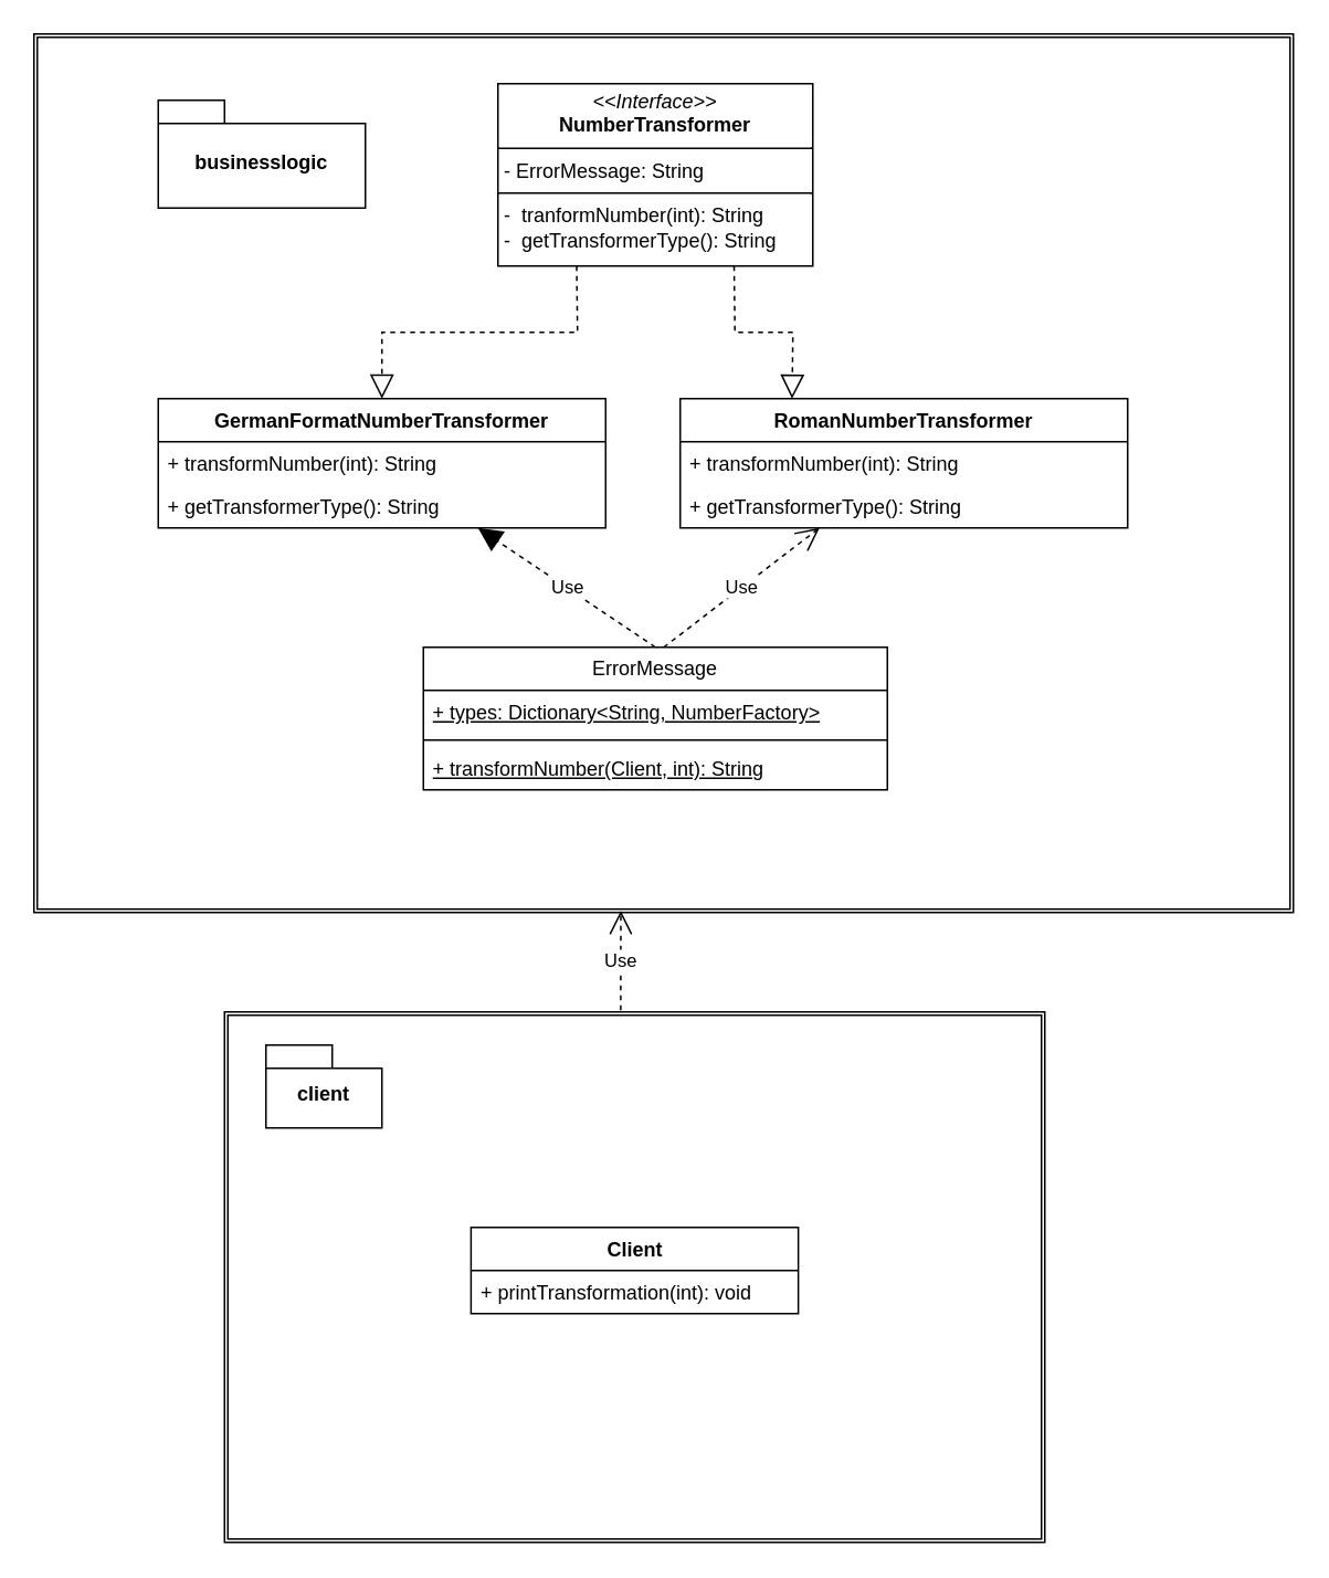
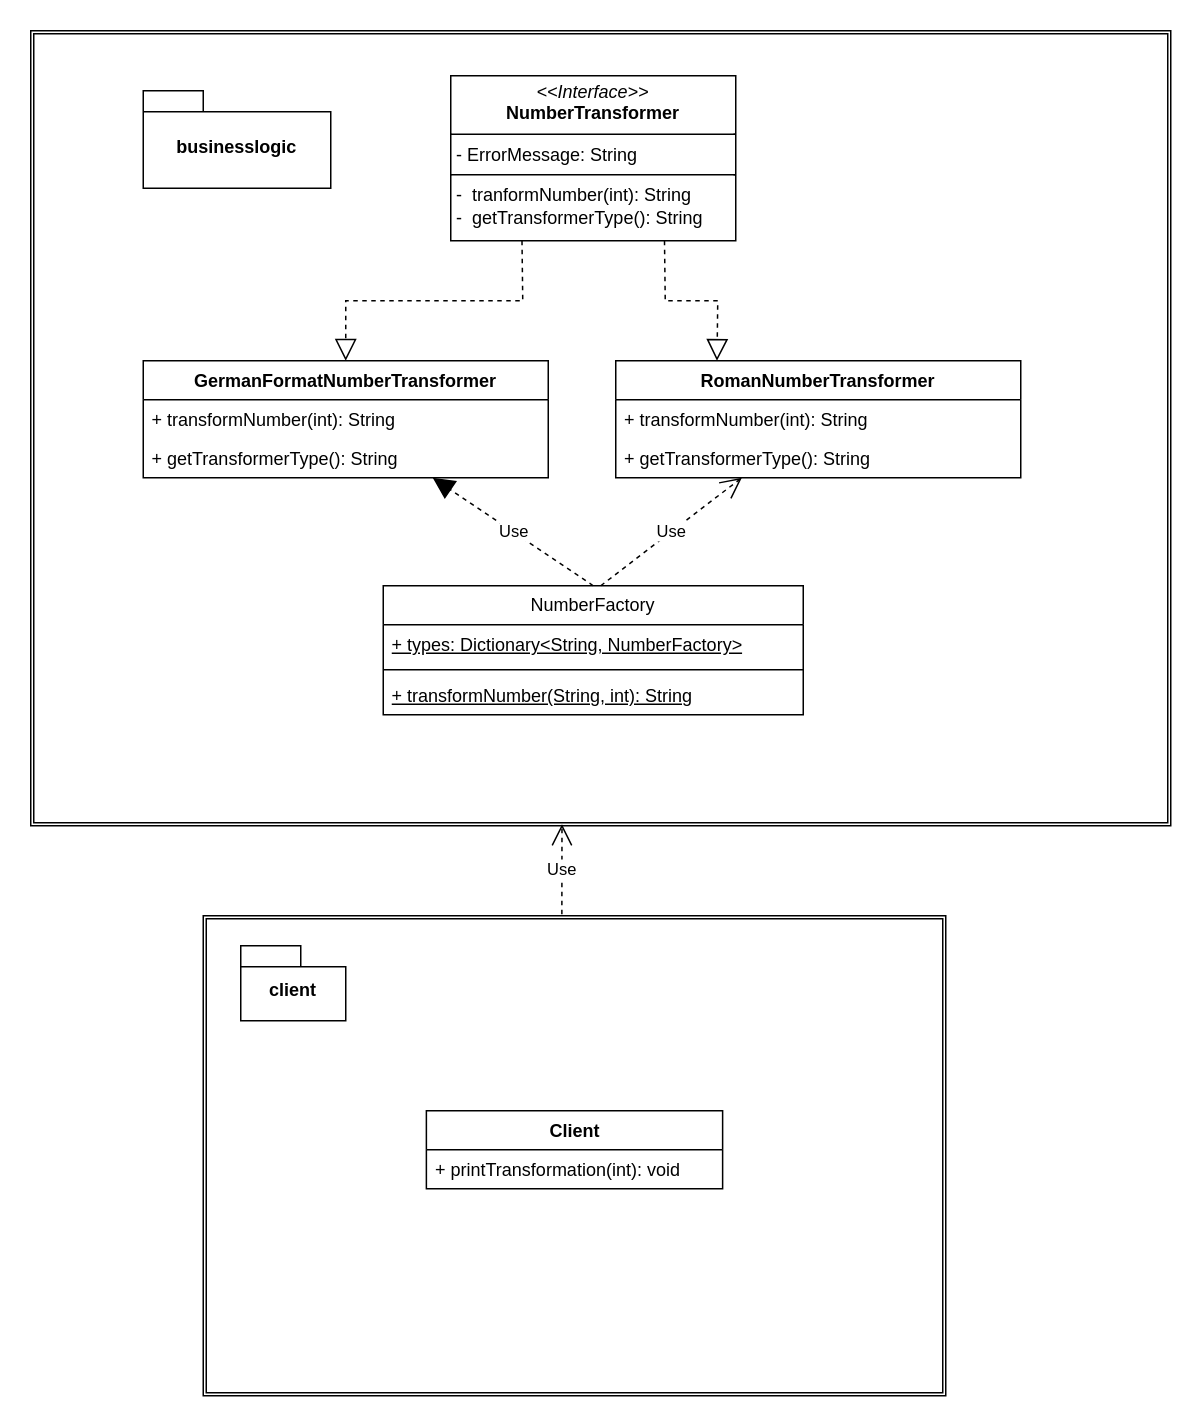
  <mxCell id="0" />
  <mxCell id="1" parent="0" />
  <mxCell id="2" value="" style="shape=ext;double=1;rounded=0;whiteSpace=wrap;html=1;" vertex="1" parent="1"><mxGeometry x="20" y="20" width="760" height="530" as="geometry" /></mxCell>
  <mxCell id="3" value="&lt;p style=&quot;margin:0px;margin-top:4px;text-align:center;&quot;&gt;&lt;i&gt;&amp;lt;&amp;lt;Interface&amp;gt;&amp;gt;&lt;/i&gt;&lt;br&gt;&lt;b&gt;NumberTransformer&lt;/b&gt;&lt;/p&gt;&lt;hr size=&quot;1&quot; style=&quot;border-style:solid;&quot;&gt;&lt;p style=&quot;margin:0px;margin-left:4px;&quot;&gt;- ErrorMessage: String&lt;br&gt;&lt;/p&gt;&lt;hr size=&quot;1&quot; style=&quot;border-style:solid;&quot;&gt;&lt;p style=&quot;margin:0px;margin-left:4px;&quot;&gt;-&amp;nbsp; tranformNumber(int): String&lt;br&gt;-&amp;nbsp; getTransformerType(): String&lt;/p&gt;" style="verticalAlign=top;align=left;overflow=fill;html=1;whiteSpace=wrap;" vertex="1" parent="1"><mxGeometry x="300" y="50" width="190" height="110" as="geometry" /></mxCell>
  <mxCell id="4" value="GermanFormatNumberTransformer" style="swimlane;fontStyle=1;align=center;verticalAlign=top;childLayout=stackLayout;horizontal=1;startSize=26;horizontalStack=0;resizeParent=1;resizeParentMax=0;resizeLast=0;collapsible=1;marginBottom=0;whiteSpace=wrap;html=1;" vertex="1" parent="1"><mxGeometry x="95" y="240" width="270" height="78" as="geometry" /></mxCell>
  <mxCell id="5" value="+ transformNumber(int): String" style="text;strokeColor=none;fillColor=none;align=left;verticalAlign=top;spacingLeft=4;spacingRight=4;overflow=hidden;rotatable=0;points=[[0,0.5],[1,0.5]];portConstraint=eastwest;whiteSpace=wrap;html=1;" vertex="1" parent="4"><mxGeometry y="26" width="270" height="26" as="geometry" /></mxCell>
  <mxCell id="6" value="+ getTransformerType(): String" style="text;strokeColor=none;fillColor=none;align=left;verticalAlign=top;spacingLeft=4;spacingRight=4;overflow=hidden;rotatable=0;points=[[0,0.5],[1,0.5]];portConstraint=eastwest;whiteSpace=wrap;html=1;" vertex="1" parent="4"><mxGeometry y="52" width="270" height="26" as="geometry" /></mxCell>
  <mxCell id="7" value="RomanNumberTransformer" style="swimlane;fontStyle=1;align=center;verticalAlign=top;childLayout=stackLayout;horizontal=1;startSize=26;horizontalStack=0;resizeParent=1;resizeParentMax=0;resizeLast=0;collapsible=1;marginBottom=0;whiteSpace=wrap;html=1;" vertex="1" parent="1"><mxGeometry x="410" y="240" width="270" height="78" as="geometry" /></mxCell>
  <mxCell id="8" value="+ transformNumber(int): String" style="text;strokeColor=none;fillColor=none;align=left;verticalAlign=top;spacingLeft=4;spacingRight=4;overflow=hidden;rotatable=0;points=[[0,0.5],[1,0.5]];portConstraint=eastwest;whiteSpace=wrap;html=1;" vertex="1" parent="7"><mxGeometry y="26" width="270" height="26" as="geometry" /></mxCell>
  <mxCell id="9" value="+ getTransformerType(): String" style="text;strokeColor=none;fillColor=none;align=left;verticalAlign=top;spacingLeft=4;spacingRight=4;overflow=hidden;rotatable=0;points=[[0,0.5],[1,0.5]];portConstraint=eastwest;whiteSpace=wrap;html=1;" vertex="1" parent="7"><mxGeometry y="52" width="270" height="26" as="geometry" /></mxCell>
  <mxCell id="10" value="" style="ellipse;whiteSpace=wrap;html=1;align=center;aspect=fixed;fillColor=none;strokeColor=none;resizable=0;perimeter=centerPerimeter;rotatable=0;allowArrows=0;points=[];outlineConnect=1;" vertex="1" parent="1"><mxGeometry x="390" y="370" width="10" height="10" as="geometry" /></mxCell>
  <mxCell id="11" value="" style="endArrow=block;dashed=1;endFill=0;endSize=12;html=1;rounded=0;exitX=0.25;exitY=1;exitDx=0;exitDy=0;entryX=0.5;entryY=0;entryDx=0;entryDy=0;" edge="1" parent="1" source="3" target="4"><mxGeometry width="160" relative="1" as="geometry"><mxPoint x="320" y="370" as="sourcePoint" /><mxPoint x="480" y="370" as="targetPoint" /><Array as="points"><mxPoint x="348" y="200" /><mxPoint x="230" y="200" /></Array></mxGeometry></mxCell>
  <mxCell id="12" value="" style="endArrow=block;dashed=1;endFill=0;endSize=12;html=1;rounded=0;exitX=0.75;exitY=1;exitDx=0;exitDy=0;entryX=0.25;entryY=0;entryDx=0;entryDy=0;" edge="1" parent="1" source="3" target="7"><mxGeometry width="160" relative="1" as="geometry"><mxPoint x="358" y="170" as="sourcePoint" /><mxPoint x="240" y="250" as="targetPoint" /><Array as="points"><mxPoint x="443" y="200" /><mxPoint x="478" y="200" /></Array></mxGeometry></mxCell>
- <mxCell id="13" value="ErrorMessage" style="swimlane;fontStyle=0;childLayout=stackLayout;horizontal=1;startSize=26;fillColor=none;horizontalStack=0;resizeParent=1;resizeParentMax=0;resizeLast=0;collapsible=1;marginBottom=0;whiteSpace=wrap;html=1;" vertex="1" parent="1"><mxGeometry x="255" y="390" width="280" height="86" as="geometry" /></mxCell>
+ <mxCell id="13" value="NumberFactory" style="swimlane;fontStyle=0;childLayout=stackLayout;horizontal=1;startSize=26;fillColor=none;horizontalStack=0;resizeParent=1;resizeParentMax=0;resizeLast=0;collapsible=1;marginBottom=0;whiteSpace=wrap;html=1;" vertex="1" parent="1"><mxGeometry x="255" y="390" width="280" height="86" as="geometry" /></mxCell>
  <mxCell id="14" value="&lt;u&gt;+ types: Dictionary&amp;lt;String, NumberFactory&amp;gt;&lt;/u&gt;" style="text;strokeColor=none;fillColor=none;align=left;verticalAlign=top;spacingLeft=4;spacingRight=4;overflow=hidden;rotatable=0;points=[[0,0.5],[1,0.5]];portConstraint=eastwest;whiteSpace=wrap;html=1;" vertex="1" parent="13"><mxGeometry y="26" width="280" height="26" as="geometry" /></mxCell>
  <mxCell id="15" value="" style="line;strokeWidth=1;fillColor=none;align=left;verticalAlign=middle;spacingTop=-1;spacingLeft=3;spacingRight=3;rotatable=0;labelPosition=right;points=[];portConstraint=eastwest;strokeColor=inherit;" vertex="1" parent="13"><mxGeometry y="52" width="280" height="8" as="geometry" /></mxCell>
- <mxCell id="16" value="&lt;u&gt;+ transformNumber(Client, int): String&lt;/u&gt;" style="text;strokeColor=none;fillColor=none;align=left;verticalAlign=top;spacingLeft=4;spacingRight=4;overflow=hidden;rotatable=0;points=[[0,0.5],[1,0.5]];portConstraint=eastwest;whiteSpace=wrap;html=1;" vertex="1" parent="13"><mxGeometry y="60" width="280" height="26" as="geometry" /></mxCell>
+ <mxCell id="16" value="&lt;u&gt;+ transformNumber(String, int): String&lt;/u&gt;" style="text;strokeColor=none;fillColor=none;align=left;verticalAlign=top;spacingLeft=4;spacingRight=4;overflow=hidden;rotatable=0;points=[[0,0.5],[1,0.5]];portConstraint=eastwest;whiteSpace=wrap;html=1;" vertex="1" parent="13"><mxGeometry y="60" width="280" height="26" as="geometry" /></mxCell>
  <mxCell id="17" value="Use" style="endArrow=block;endSize=12;dashed=1;html=1;rounded=0;exitX=0.5;exitY=0;exitDx=0;exitDy=0;" edge="1" parent="1" source="13" target="4"><mxGeometry width="160" relative="1" as="geometry"><mxPoint x="320" y="370" as="sourcePoint" /><mxPoint x="480" y="370" as="targetPoint" /></mxGeometry></mxCell>
  <mxCell id="18" value="Use" style="endArrow=open;endSize=12;dashed=1;html=1;rounded=0;" edge="1" parent="1" target="7"><mxGeometry width="160" relative="1" as="geometry"><mxPoint x="400" y="390" as="sourcePoint" /><mxPoint x="480" y="370" as="targetPoint" /></mxGeometry></mxCell>
  <mxCell id="19" value="businesslogic" style="shape=folder;fontStyle=1;spacingTop=10;tabWidth=40;tabHeight=14;tabPosition=left;html=1;whiteSpace=wrap;" vertex="1" parent="1"><mxGeometry x="95" y="60" width="125" height="65" as="geometry" /></mxCell>
  <mxCell id="20" value="" style="shape=ext;double=1;rounded=0;whiteSpace=wrap;html=1;" vertex="1" parent="1"><mxGeometry x="135" y="610" width="495" height="320" as="geometry" /></mxCell>
  <mxCell id="21" value="client" style="shape=folder;fontStyle=1;spacingTop=10;tabWidth=40;tabHeight=14;tabPosition=left;html=1;whiteSpace=wrap;" vertex="1" parent="1"><mxGeometry x="160" y="630" width="70" height="50" as="geometry" /></mxCell>
  <mxCell id="22" value="Client" style="swimlane;fontStyle=1;align=center;verticalAlign=top;childLayout=stackLayout;horizontal=1;startSize=26;horizontalStack=0;resizeParent=1;resizeParentMax=0;resizeLast=0;collapsible=1;marginBottom=0;whiteSpace=wrap;html=1;" vertex="1" parent="1"><mxGeometry x="283.75" y="740" width="197.5" height="52" as="geometry" /></mxCell>
  <mxCell id="23" value="+ printTransformation(int): void" style="text;strokeColor=none;fillColor=none;align=left;verticalAlign=top;spacingLeft=4;spacingRight=4;overflow=hidden;rotatable=0;points=[[0,0.5],[1,0.5]];portConstraint=eastwest;whiteSpace=wrap;html=1;" vertex="1" parent="22"><mxGeometry y="26" width="197.5" height="26" as="geometry" /></mxCell>
  <mxCell id="24" value="Use" style="endArrow=open;endSize=12;dashed=1;html=1;rounded=0;exitX=0.483;exitY=-0.003;exitDx=0;exitDy=0;exitPerimeter=0;entryX=0.466;entryY=0.998;entryDx=0;entryDy=0;entryPerimeter=0;" edge="1" parent="1" source="20" target="2"><mxGeometry width="160" relative="1" as="geometry"><mxPoint x="320" y="570" as="sourcePoint" /><mxPoint x="480" y="570" as="targetPoint" /></mxGeometry></mxCell>
